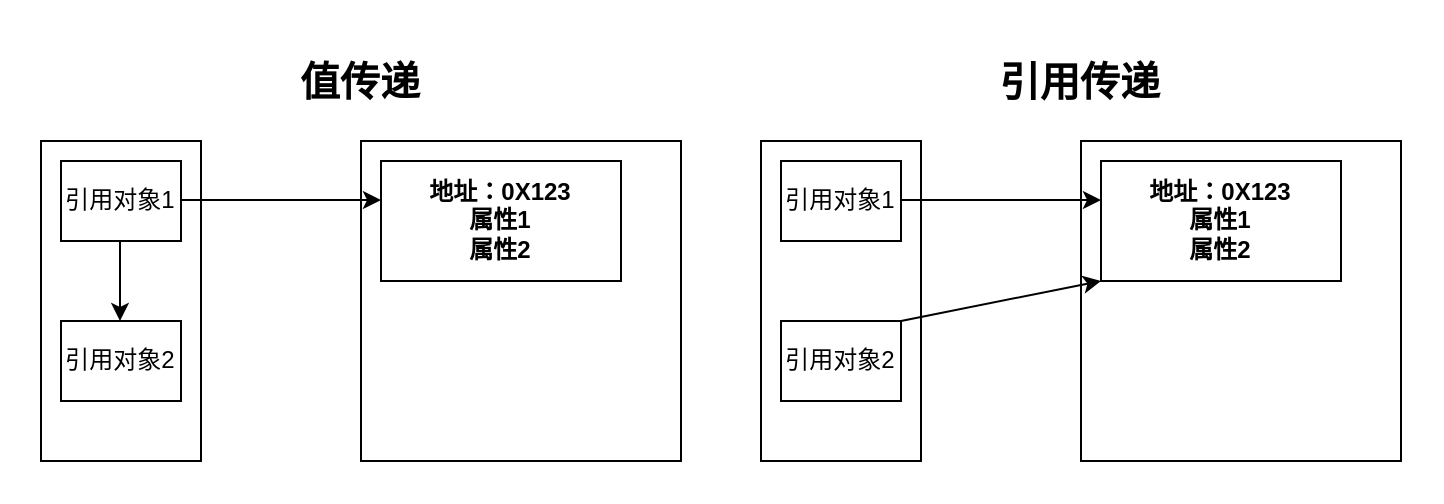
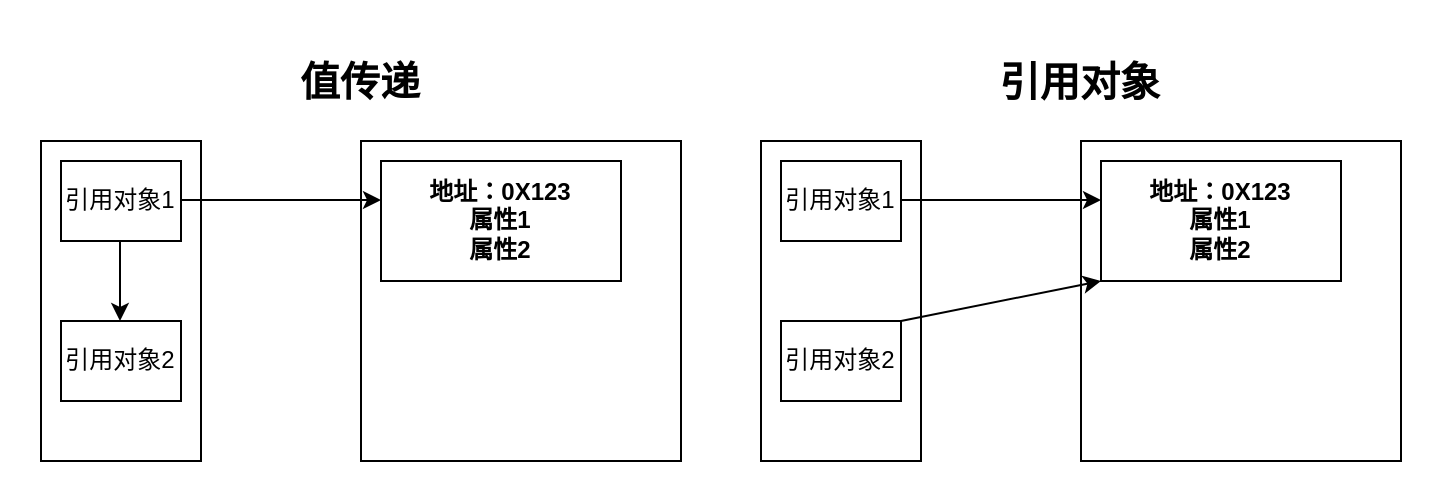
  <mxCell id="0" />
  <mxCell id="1" parent="0" />
  <mxCell id="2" value="" style="rounded=0;whiteSpace=wrap;html=1;" vertex="1" parent="1"><mxGeometry x="20" y="70" width="80" height="160" as="geometry" /></mxCell>
  <mxCell id="3" value="" style="rounded=0;whiteSpace=wrap;html=1;" vertex="1" parent="1"><mxGeometry x="180" y="70" width="160" height="160" as="geometry" /></mxCell>
  <mxCell id="4" value="地址：0X123&lt;br&gt;属性1&lt;br&gt;属性2" style="rounded=0;whiteSpace=wrap;html=1;fontStyle=1" vertex="1" parent="1"><mxGeometry x="190" y="80" width="120" height="60" as="geometry" /></mxCell>
  <mxCell id="5" value="引用对象1" style="rounded=0;whiteSpace=wrap;html=1;" vertex="1" parent="1"><mxGeometry x="30" y="80" width="60" height="40" as="geometry" /></mxCell>
  <mxCell id="6" value="引用对象2" style="rounded=0;whiteSpace=wrap;html=1;" vertex="1" parent="1"><mxGeometry x="30" y="160" width="60" height="40" as="geometry" /></mxCell>
  <mxCell id="7" value="" style="endArrow=classic;html=1;" edge="1" parent="1"><mxGeometry width="50" height="50" relative="1" as="geometry"><mxPoint x="59.5" y="120" as="sourcePoint" /><mxPoint x="59.5" y="160" as="targetPoint" /></mxGeometry></mxCell>
  <mxCell id="8" value="" style="endArrow=classic;html=1;" edge="1" parent="1"><mxGeometry width="50" height="50" relative="1" as="geometry"><mxPoint x="90" y="99.5" as="sourcePoint" /><mxPoint x="190" y="99.5" as="targetPoint" /></mxGeometry></mxCell>
  <mxCell id="9" value="值传递" style="text;html=1;strokeColor=none;fillColor=none;align=center;verticalAlign=middle;whiteSpace=wrap;rounded=0;fontStyle=1;fontSize=20;" vertex="1" parent="1"><mxGeometry x="20" y="20" width="320" height="40" as="geometry" /></mxCell>
  <mxCell id="10" value="" style="rounded=0;whiteSpace=wrap;html=1;" vertex="1" parent="1"><mxGeometry x="380" y="70" width="80" height="160" as="geometry" /></mxCell>
  <mxCell id="11" value="" style="rounded=0;whiteSpace=wrap;html=1;" vertex="1" parent="1"><mxGeometry x="540" y="70" width="160" height="160" as="geometry" /></mxCell>
  <mxCell id="12" value="地址：0X123&lt;br&gt;属性1&lt;br&gt;属性2" style="rounded=0;whiteSpace=wrap;html=1;fontStyle=1" vertex="1" parent="1"><mxGeometry x="550" y="80" width="120" height="60" as="geometry" /></mxCell>
  <mxCell id="13" value="引用对象1" style="rounded=0;whiteSpace=wrap;html=1;" vertex="1" parent="1"><mxGeometry x="390" y="80" width="60" height="40" as="geometry" /></mxCell>
  <mxCell id="14" value="引用对象2" style="rounded=0;whiteSpace=wrap;html=1;" vertex="1" parent="1"><mxGeometry x="390" y="160" width="60" height="40" as="geometry" /></mxCell>
  <mxCell id="15" value="" style="endArrow=classic;html=1;" edge="1" parent="1"><mxGeometry width="50" height="50" relative="1" as="geometry"><mxPoint x="450" y="99.5" as="sourcePoint" /><mxPoint x="550" y="99.5" as="targetPoint" /></mxGeometry></mxCell>
- <mxCell id="16" value="引用传递" style="text;html=1;strokeColor=none;fillColor=none;align=center;verticalAlign=middle;whiteSpace=wrap;rounded=0;fontStyle=1;fontSize=20;" vertex="1" parent="1"><mxGeometry x="380" y="20" width="320" height="40" as="geometry" /></mxCell>
+ <mxCell id="16" value="引用对象" style="text;html=1;strokeColor=none;fillColor=none;align=center;verticalAlign=middle;whiteSpace=wrap;rounded=0;fontStyle=1;fontSize=20;" vertex="1" parent="1"><mxGeometry x="380" y="20" width="320" height="40" as="geometry" /></mxCell>
  <mxCell id="17" value="" style="endArrow=classic;html=1;entryX=0;entryY=1;entryDx=0;entryDy=0;" edge="1" parent="1" target="12"><mxGeometry width="50" height="50" relative="1" as="geometry"><mxPoint x="450" y="160" as="sourcePoint" /><mxPoint x="550" y="160" as="targetPoint" /></mxGeometry></mxCell>
